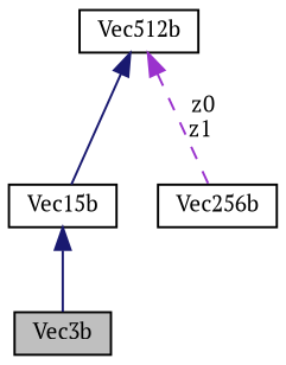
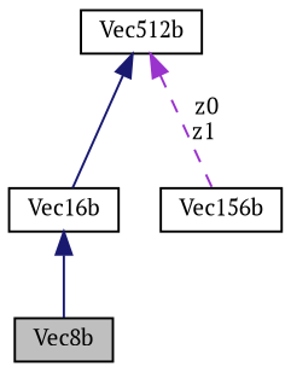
  digraph {
    fontname="PT Serif"
    node [color=black fillcolor=white fontname="PT Serif" fontsize=10 shape=record style=filled]
    edge [color=midnightblue dir=back fontname="PT Serif" fontsize=10 labelfontname=Helvetica labelfontsize=10 style=solid]
-   n1 [fillcolor=grey75 fontcolor=black height=0.2 label=Vec3b width=0.4]
-   n2 [height=0.2 label=Vec15b width=0.4]
+   n1 [fillcolor=grey75 fontcolor=black height=0.2 label=Vec8b width=0.4]
+   n2 [height=0.2 label=Vec16b width=0.4]
    n3 [height=0.2 label=Vec512b width=0.4]
-   n4 [height=0.2 label=Vec256b width=0.4]
+   n4 [height=0.2 label=Vec156b width=0.4]
    n2 -> n1
    n3 -> n2
    n3 -> n4 [color=darkorchid3 label=" z0\nz1" style=dashed]
  }
